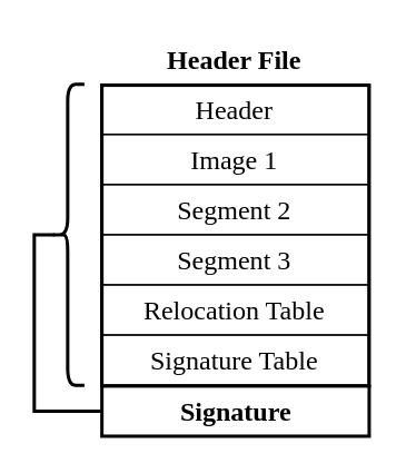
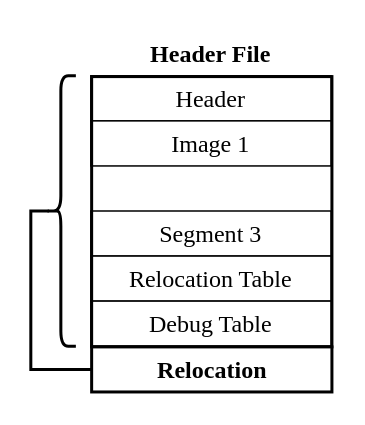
  <mxCell id="0" />
  <mxCell id="1" parent="0" />
  <mxCell id="2" value="&lt;font style=&quot;font-size: 16px;&quot; face=&quot;LMRoman10-Regular&quot;&gt;Header&lt;/font&gt;" style="rounded=0;whiteSpace=wrap;html=1;" parent="1" vertex="1"><mxGeometry x="60" y="50" width="160" height="30" as="geometry" /></mxCell>
  <mxCell id="3" value="&lt;font style=&quot;font-size: 16px;&quot; face=&quot;LMRoman10-Regular&quot;&gt;Image 1&lt;/font&gt;" style="rounded=0;whiteSpace=wrap;html=1;" parent="1" vertex="1"><mxGeometry x="60" y="80" width="160" height="30" as="geometry" /></mxCell>
- <mxCell id="4" value="&lt;span style=&quot;font-family: LMRoman10-Regular; font-size: 16px;&quot;&gt;Segment&lt;/span&gt;&lt;font style=&quot;font-size: 16px;&quot; face=&quot;LMRoman10-Regular&quot;&gt;&amp;nbsp;2&lt;/font&gt;" style="rounded=0;whiteSpace=wrap;html=1;" parent="1" vertex="1"><mxGeometry x="60" y="110" width="160" height="30" as="geometry" /></mxCell>
  <mxCell id="5" value="&lt;span style=&quot;font-family: LMRoman10-Regular; font-size: 16px;&quot;&gt;Segment&lt;/span&gt;&lt;font style=&quot;font-size: 16px;&quot; face=&quot;LMRoman10-Regular&quot;&gt;&amp;nbsp;3&lt;/font&gt;" style="rounded=0;whiteSpace=wrap;html=1;" parent="1" vertex="1"><mxGeometry x="60" y="140" width="160" height="30" as="geometry" /></mxCell>
  <mxCell id="6" value="&lt;font style=&quot;font-size: 16px;&quot; face=&quot;LMRoman10-Regular&quot;&gt;Relocation Table&lt;br&gt;&lt;/font&gt;" style="rounded=0;whiteSpace=wrap;html=1;" parent="1" vertex="1"><mxGeometry x="60" y="170" width="160" height="30" as="geometry" /></mxCell>
- <mxCell id="7" value="&lt;font style=&quot;font-size: 16px;&quot; face=&quot;LMRoman10-Regular&quot;&gt;Signature Table&lt;br&gt;&lt;/font&gt;" style="rounded=0;whiteSpace=wrap;html=1;" parent="1" vertex="1"><mxGeometry x="60" y="200" width="160" height="30" as="geometry" /></mxCell>
+ <mxCell id="7" value="&lt;font style=&quot;font-size: 16px;&quot; face=&quot;LMRoman10-Regular&quot;&gt;Debug Table&lt;br&gt;&lt;/font&gt;" style="rounded=0;whiteSpace=wrap;html=1;" parent="1" vertex="1"><mxGeometry x="60" y="200" width="160" height="30" as="geometry" /></mxCell>
  <mxCell id="8" value="&lt;b&gt;Header File&lt;/b&gt;" style="text;html=1;strokeColor=none;fillColor=none;align=center;verticalAlign=middle;whiteSpace=wrap;rounded=0;fontFamily=LMRoman10-Regular;fontSize=16;fontColor=default;" parent="1" vertex="1"><mxGeometry x="60" y="20" width="160" height="30" as="geometry" /></mxCell>
  <mxCell id="9" value="" style="endArrow=none;html=1;rounded=0;strokeColor=default;edgeStyle=orthogonalEdgeStyle;endFill=0;exitX=0;exitY=0.5;exitDx=0;exitDy=0;strokeWidth=2;entryX=0.1;entryY=0.5;entryDx=0;entryDy=0;entryPerimeter=0;" parent="1" source="11" target="12" edge="1"><mxGeometry x="0.014" y="-5" width="50" height="50" relative="1" as="geometry"><mxPoint x="50" y="250" as="sourcePoint" /><mxPoint x="20" y="140" as="targetPoint" /><Array as="points"><mxPoint x="20" y="245" /><mxPoint x="20" y="140" /></Array><mxPoint as="offset" /></mxGeometry></mxCell>
  <mxCell id="10" value="" style="rounded=0;whiteSpace=wrap;html=1;strokeWidth=2;fillColor=none;" parent="1" vertex="1"><mxGeometry x="60.5" y="50.5" width="160" height="180" as="geometry" /></mxCell>
- <mxCell id="11" value="&lt;font style=&quot;font-size: 16px;&quot; face=&quot;LMRoman10-Regular&quot;&gt;&lt;b&gt;Signature&lt;/b&gt;&lt;br&gt;&lt;/font&gt;" style="rounded=0;whiteSpace=wrap;html=1;strokeWidth=2;" parent="1" vertex="1"><mxGeometry x="60.5" y="230.5" width="160" height="30" as="geometry" /></mxCell>
+ <mxCell id="11" value="&lt;font style=&quot;font-size: 16px;&quot; face=&quot;LMRoman10-Regular&quot;&gt;&lt;b&gt;Relocation&lt;/b&gt;&lt;br&gt;&lt;/font&gt;" style="rounded=0;whiteSpace=wrap;html=1;strokeWidth=2;" parent="1" vertex="1"><mxGeometry x="60.5" y="230.5" width="160" height="30" as="geometry" /></mxCell>
  <mxCell id="12" value="" style="shape=curlyBracket;whiteSpace=wrap;html=1;rounded=1;labelPosition=left;verticalLabelPosition=middle;align=right;verticalAlign=middle;strokeWidth=2;" parent="1" vertex="1"><mxGeometry x="30" y="50" width="20" height="180" as="geometry" /></mxCell>
